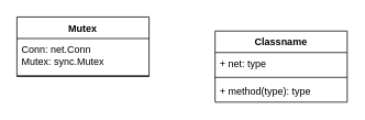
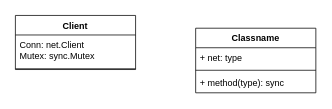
  <mxCell id="0" />
  <mxCell id="1" parent="0" />
- <mxCell id="2" value="Mutex" style="swimlane;fontStyle=1;align=center;verticalAlign=top;childLayout=stackLayout;horizontal=1;startSize=26;horizontalStack=0;resizeParent=1;resizeParentMax=0;resizeLast=0;collapsible=1;marginBottom=0;" vertex="1" parent="1"><mxGeometry x="20" y="20" width="160" height="72" as="geometry" /></mxCell>
- <mxCell id="3" value="Conn: net.Conn&#10;Mutex: sync.Mutex&#10;&#10;" style="text;strokeColor=none;fillColor=none;align=left;verticalAlign=top;spacingLeft=4;spacingRight=4;overflow=hidden;rotatable=0;points=[[0,0.5],[1,0.5]];portConstraint=eastwest;" vertex="1" parent="2"><mxGeometry y="26" width="160" height="44" as="geometry" /></mxCell>
+ <mxCell id="2" value="Client" style="swimlane;fontStyle=1;align=center;verticalAlign=top;childLayout=stackLayout;horizontal=1;startSize=26;horizontalStack=0;resizeParent=1;resizeParentMax=0;resizeLast=0;collapsible=1;marginBottom=0;" vertex="1" parent="1"><mxGeometry x="20" y="20" width="160" height="72" as="geometry" /></mxCell>
+ <mxCell id="3" value="Conn: net.Client&#10;Mutex: sync.Mutex&#10;&#10;" style="text;strokeColor=none;fillColor=none;align=left;verticalAlign=top;spacingLeft=4;spacingRight=4;overflow=hidden;rotatable=0;points=[[0,0.5],[1,0.5]];portConstraint=eastwest;" vertex="1" parent="2"><mxGeometry y="26" width="160" height="44" as="geometry" /></mxCell>
  <mxCell id="4" value="" style="line;strokeWidth=1;fillColor=none;align=left;verticalAlign=middle;spacingTop=-1;spacingLeft=3;spacingRight=3;rotatable=0;labelPosition=right;points=[];portConstraint=eastwest;" vertex="1" parent="2"><mxGeometry y="70" width="160" height="2" as="geometry" /></mxCell>
  <mxCell id="5" value="Classname" style="swimlane;fontStyle=1;align=center;verticalAlign=top;childLayout=stackLayout;horizontal=1;startSize=26;horizontalStack=0;resizeParent=1;resizeParentMax=0;resizeLast=0;collapsible=1;marginBottom=0;" vertex="1" parent="1"><mxGeometry x="260" y="37" width="160" height="86" as="geometry" /></mxCell>
  <mxCell id="6" value="+ net: type" style="text;strokeColor=none;fillColor=none;align=left;verticalAlign=top;spacingLeft=4;spacingRight=4;overflow=hidden;rotatable=0;points=[[0,0.5],[1,0.5]];portConstraint=eastwest;" vertex="1" parent="5"><mxGeometry y="26" width="160" height="26" as="geometry" /></mxCell>
  <mxCell id="7" value="" style="line;strokeWidth=1;fillColor=none;align=left;verticalAlign=middle;spacingTop=-1;spacingLeft=3;spacingRight=3;rotatable=0;labelPosition=right;points=[];portConstraint=eastwest;" vertex="1" parent="5"><mxGeometry y="52" width="160" height="8" as="geometry" /></mxCell>
- <mxCell id="8" value="+ method(type): type" style="text;strokeColor=none;fillColor=none;align=left;verticalAlign=top;spacingLeft=4;spacingRight=4;overflow=hidden;rotatable=0;points=[[0,0.5],[1,0.5]];portConstraint=eastwest;" vertex="1" parent="5"><mxGeometry y="60" width="160" height="26" as="geometry" /></mxCell>
+ <mxCell id="8" value="+ method(type): sync" style="text;strokeColor=none;fillColor=none;align=left;verticalAlign=top;spacingLeft=4;spacingRight=4;overflow=hidden;rotatable=0;points=[[0,0.5],[1,0.5]];portConstraint=eastwest;" vertex="1" parent="5"><mxGeometry y="60" width="160" height="26" as="geometry" /></mxCell>
